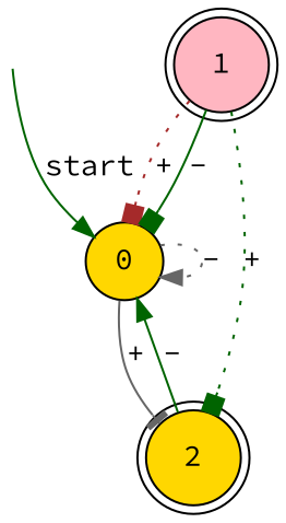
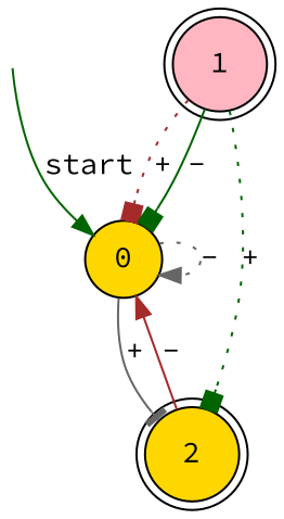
  digraph {
    fontname="Source Code Pro"
    rankdir=TB
    node [fontname="Source Code Pro" shape=doublecircle style=filled fillcolor=gold]
    edge [arrowhead=normal color=darkgreen fontname="Source Code Pro" style=solid]
    __start [shape=point style=invis fillcolor=""]
    0 [shape=circle]
    2
    1 [fillcolor=lightpink]
    __start -> 0 [label=start]
    0 -> 0 [color=gray40 label="-" style=dotted]
    0 -> 2 [arrowhead=tee color=gray40 label="+"]
-   2 -> 0 [label="-"]
+   2 -> 0 [color=brown label="-"]
    1 -> 0 [arrowhead=box color=brown label="+" style=dotted]
    1 -> 0 [arrowhead=box label="-"]
    1 -> 2 [arrowhead=box label="+" style=dotted]
  }
